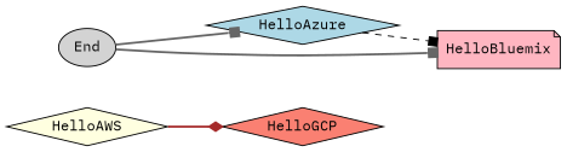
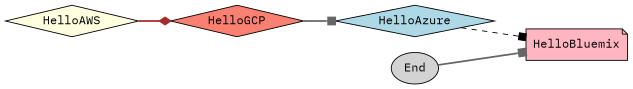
  digraph {
    fontname="IBM Plex Mono"
    rankdir=LR
    node [fontname="IBM Plex Mono" shape=diamond style=filled]
    edge [arrowhead=box color=gray40 fontname="IBM Plex Mono" style=bold]
    HelloAWS [fillcolor=lightyellow]
    HelloGCP [fillcolor=salmon]
    HelloAzure [fillcolor=lightblue]
    HelloBluemix [fillcolor=lightpink shape=note]
    End [fillcolor=lightgrey shape=ellipse]
    HelloAWS -> HelloGCP [arrowhead=diamond color=brown]
-   End -> HelloAzure
+   HelloGCP -> HelloAzure
    HelloAzure -> HelloBluemix [color=black style=dashed]
    End -> HelloBluemix
  }
